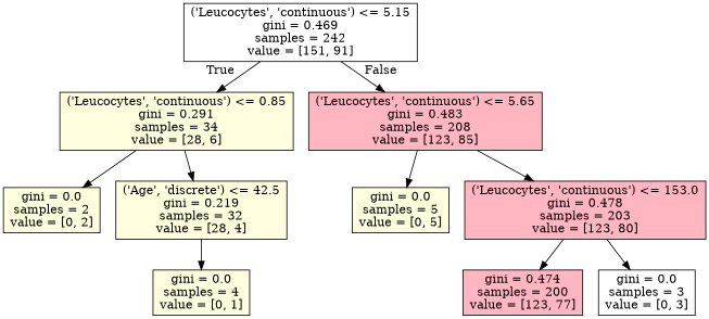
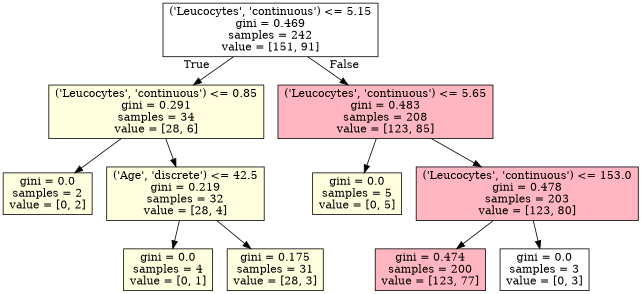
  digraph {
    node [fillcolor=lightyellow shape=box style=filled]
    n1 [fillcolor=white label="('Leucocytes', 'continuous') <= 5.15\ngini = 0.469\nsamples = 242\nvalue = [151, 91]"]
    n2 [label="('Leucocytes', 'continuous') <= 0.85\ngini = 0.291\nsamples = 34\nvalue = [28, 6]"]
    n3 [fillcolor=lightpink label="('Leucocytes', 'continuous') <= 5.65\ngini = 0.483\nsamples = 208\nvalue = [123, 85]"]
    n4 [label="gini = 0.0\nsamples = 2\nvalue = [0, 2]"]
    n5 [label="('Age', 'discrete') <= 42.5\ngini = 0.219\nsamples = 32\nvalue = [28, 4]"]
    n6 [label="gini = 0.0\nsamples = 5\nvalue = [0, 5]"]
    n7 [fillcolor=lightpink label="('Leucocytes', 'continuous') <= 153.0\ngini = 0.478\nsamples = 203\nvalue = [123, 80]"]
    n8 [label="gini = 0.0\nsamples = 4\nvalue = [0, 1]"]
+   n9 [label="gini = 0.175\nsamples = 31\nvalue = [28, 3]"]
    n10 [fillcolor=lightpink label="gini = 0.474\nsamples = 200\nvalue = [123, 77]"]
    n11 [fillcolor=white label="gini = 0.0\nsamples = 3\nvalue = [0, 3]"]
    n1 -> n2 [headlabel=True labelangle=45 labeldistance=2.5]
    n1 -> n3 [headlabel=False labelangle=-45 labeldistance=2.5]
    n2 -> n4
    n2 -> n5
    n3 -> n6
    n3 -> n7
    n5 -> n8
+   n5 -> n9
    n7 -> n10
    n7 -> n11
  }
